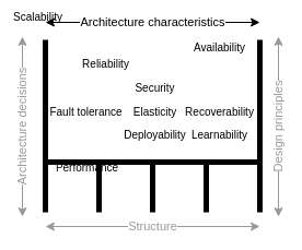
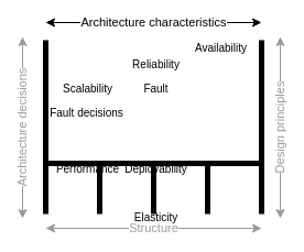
  <mxCell id="0" />
  <mxCell id="1" parent="0" />
  <mxCell id="2" value="" style="endArrow=none;html=1;rounded=0;strokeWidth=5;" edge="1" parent="1"><mxGeometry width="50" height="50" relative="1" as="geometry"><mxPoint x="41" y="194" as="sourcePoint" /><mxPoint x="41" y="36" as="targetPoint" /></mxGeometry></mxCell>
  <mxCell id="3" value="" style="endArrow=none;html=1;rounded=0;strokeWidth=5;" edge="1" parent="1"><mxGeometry width="50" height="50" relative="1" as="geometry"><mxPoint x="237" y="194" as="sourcePoint" /><mxPoint x="237" y="36" as="targetPoint" /></mxGeometry></mxCell>
  <mxCell id="4" value="" style="endArrow=none;html=1;rounded=0;strokeWidth=5;" edge="1" parent="1"><mxGeometry width="50" height="50" relative="1" as="geometry"><mxPoint x="42" y="148" as="sourcePoint" /><mxPoint x="238" y="148" as="targetPoint" /></mxGeometry></mxCell>
  <mxCell id="5" value="" style="endArrow=none;html=1;rounded=0;strokeWidth=5;" edge="1" parent="1"><mxGeometry width="50" height="50" relative="1" as="geometry"><mxPoint x="90" y="194" as="sourcePoint" /><mxPoint x="90" y="148" as="targetPoint" /></mxGeometry></mxCell>
  <mxCell id="6" value="" style="endArrow=none;html=1;rounded=0;strokeWidth=5;" edge="1" parent="1"><mxGeometry width="50" height="50" relative="1" as="geometry"><mxPoint x="139" y="194" as="sourcePoint" /><mxPoint x="139" y="150" as="targetPoint" /></mxGeometry></mxCell>
  <mxCell id="7" value="" style="endArrow=none;html=1;rounded=0;strokeWidth=5;" edge="1" parent="1"><mxGeometry width="50" height="50" relative="1" as="geometry"><mxPoint x="188" y="194" as="sourcePoint" /><mxPoint x="188" y="149" as="targetPoint" /></mxGeometry></mxCell>
  <mxCell id="8" value="Architecture characteristics" style="endArrow=classic;startArrow=classic;html=1;rounded=0;strokeWidth=1;" edge="1" parent="1"><mxGeometry width="50" height="50" relative="1" as="geometry"><mxPoint x="41" y="20" as="sourcePoint" /><mxPoint x="237" y="20" as="targetPoint" /></mxGeometry></mxCell>
  <mxCell id="9" value="&lt;font color=&quot;#999999&quot;&gt;Structure&lt;/font&gt;" style="endArrow=classic;startArrow=classic;html=1;rounded=0;strokeWidth=1;strokeColor=#999999;" edge="1" parent="1"><mxGeometry width="50" height="50" relative="1" as="geometry"><mxPoint x="41" y="207" as="sourcePoint" /><mxPoint x="237" y="207" as="targetPoint" /></mxGeometry></mxCell>
  <mxCell id="10" value="&lt;font color=&quot;#999999&quot;&gt;Architecture decisions&lt;br&gt;&lt;/font&gt;" style="endArrow=classic;startArrow=classic;html=1;rounded=0;strokeWidth=1;strokeColor=#999999;horizontal=0;" edge="1" parent="1"><mxGeometry width="50" height="50" relative="1" as="geometry"><mxPoint x="20" y="33" as="sourcePoint" /><mxPoint x="20" y="198" as="targetPoint" /></mxGeometry></mxCell>
  <mxCell id="11" value="&lt;font color=&quot;#999999&quot;&gt;Design principles&lt;br&gt;&lt;/font&gt;" style="endArrow=classic;startArrow=classic;html=1;rounded=0;strokeWidth=1;strokeColor=#999999;horizontal=0;" edge="1" parent="1"><mxGeometry width="50" height="50" relative="1" as="geometry"><mxPoint x="254" y="33" as="sourcePoint" /><mxPoint x="254" y="198" as="targetPoint" /></mxGeometry></mxCell>
  <mxCell id="12" value="&lt;font color=&quot;#000000&quot; style=&quot;font-size: 10px&quot;&gt;Availability&lt;br&gt;&lt;/font&gt;" style="text;html=1;strokeColor=none;fillColor=none;align=center;verticalAlign=middle;whiteSpace=wrap;rounded=0;fontColor=#999999;" vertex="1" parent="1"><mxGeometry x="178" y="35" width="45" height="15" as="geometry" /></mxCell>
- <mxCell id="13" value="&lt;font color=&quot;#000000&quot; style=&quot;font-size: 10px&quot;&gt;Reliability&lt;/font&gt;" style="text;html=1;strokeColor=none;fillColor=none;align=center;verticalAlign=middle;whiteSpace=wrap;rounded=0;fontColor=#999999;" vertex="1" parent="1"><mxGeometry x="73.5" y="50" width="45" height="15" as="geometry" /></mxCell>
- <mxCell id="14" value="&lt;font color=&quot;#000000&quot; style=&quot;font-size: 10px&quot;&gt;Security&lt;/font&gt;" style="text;html=1;strokeColor=none;fillColor=none;align=center;verticalAlign=middle;whiteSpace=wrap;rounded=0;fontColor=#999999;" vertex="1" parent="1"><mxGeometry x="118.5" y="72" width="45" height="15" as="geometry" /></mxCell>
- <mxCell id="15" value="&lt;font color=&quot;#000000&quot; style=&quot;font-size: 10px&quot;&gt;Scalability&lt;/font&gt;" style="text;html=1;strokeColor=none;fillColor=none;align=center;verticalAlign=middle;whiteSpace=wrap;rounded=0;fontColor=#999999;" vertex="1" parent="1"><mxGeometry x="11.5" y="7" width="45" height="15" as="geometry" /></mxCell>
- <mxCell id="16" value="&lt;font color=&quot;#000000&quot; style=&quot;font-size: 10px&quot;&gt;Recoverability&lt;br&gt;&lt;/font&gt;" style="text;html=1;strokeColor=none;fillColor=none;align=center;verticalAlign=middle;whiteSpace=wrap;rounded=0;fontColor=#999999;" vertex="1" parent="1"><mxGeometry x="178" y="94" width="45" height="15" as="geometry" /></mxCell>
- <mxCell id="17" value="&lt;font color=&quot;#000000&quot; style=&quot;font-size: 10px&quot;&gt;Elasticity&lt;/font&gt;" style="text;html=1;strokeColor=none;fillColor=none;align=center;verticalAlign=middle;whiteSpace=wrap;rounded=0;fontColor=#999999;" vertex="1" parent="1"><mxGeometry x="118.5" y="94" width="45" height="15" as="geometry" /></mxCell>
- <mxCell id="18" value="&lt;font color=&quot;#000000&quot; style=&quot;font-size: 10px&quot;&gt;Fault tolerance&lt;/font&gt;" style="text;html=1;strokeColor=none;fillColor=none;align=center;verticalAlign=middle;whiteSpace=wrap;rounded=0;fontColor=#999999;" vertex="1" parent="1"><mxGeometry x="42" y="94" width="72.5" height="15" as="geometry" /></mxCell>
- <mxCell id="19" value="&lt;font color=&quot;#000000&quot; style=&quot;font-size: 10px&quot;&gt;Learnability&lt;br&gt;&lt;/font&gt;" style="text;html=1;strokeColor=none;fillColor=none;align=center;verticalAlign=middle;whiteSpace=wrap;rounded=0;fontColor=#999999;" vertex="1" parent="1"><mxGeometry x="178" y="115" width="45" height="15" as="geometry" /></mxCell>
- <mxCell id="20" value="&lt;font color=&quot;#000000&quot; style=&quot;font-size: 10px&quot;&gt;Deployability&lt;/font&gt;" style="text;html=1;strokeColor=none;fillColor=none;align=center;verticalAlign=middle;whiteSpace=wrap;rounded=0;fontColor=#999999;" vertex="1" parent="1"><mxGeometry x="118.5" y="115" width="45" height="15" as="geometry" /></mxCell>
+ <mxCell id="13" value="&lt;font color=&quot;#000000&quot; style=&quot;font-size: 10px&quot;&gt;Reliability&lt;/font&gt;" style="text;html=1;strokeColor=none;fillColor=none;align=center;verticalAlign=middle;whiteSpace=wrap;rounded=0;fontColor=#999999;" vertex="1" parent="1"><mxGeometry x="118.5" y="50" width="45" height="15" as="geometry" /></mxCell>
+ <mxCell id="14" value="&lt;font color=&quot;#000000&quot; style=&quot;font-size: 10px&quot;&gt;Fault&lt;/font&gt;" style="text;html=1;strokeColor=none;fillColor=none;align=center;verticalAlign=middle;whiteSpace=wrap;rounded=0;fontColor=#999999;" vertex="1" parent="1"><mxGeometry x="118.5" y="72" width="45" height="15" as="geometry" /></mxCell>
+ <mxCell id="15" value="&lt;font color=&quot;#000000&quot; style=&quot;font-size: 10px&quot;&gt;Scalability&lt;/font&gt;" style="text;html=1;strokeColor=none;fillColor=none;align=center;verticalAlign=middle;whiteSpace=wrap;rounded=0;fontColor=#999999;" vertex="1" parent="1"><mxGeometry x="56.5" y="72" width="45" height="15" as="geometry" /></mxCell>
+ <mxCell id="17" value="&lt;font color=&quot;#000000&quot; style=&quot;font-size: 10px&quot;&gt;Elasticity&lt;/font&gt;" style="text;html=1;strokeColor=none;fillColor=none;align=center;verticalAlign=middle;whiteSpace=wrap;rounded=0;fontColor=#999999;" vertex="1" parent="1"><mxGeometry x="118.5" y="189" width="45" height="15" as="geometry" /></mxCell>
+ <mxCell id="18" value="&lt;font color=&quot;#000000&quot; style=&quot;font-size: 10px&quot;&gt;Fault decisions&lt;/font&gt;" style="text;html=1;strokeColor=none;fillColor=none;align=center;verticalAlign=middle;whiteSpace=wrap;rounded=0;fontColor=#999999;" vertex="1" parent="1"><mxGeometry x="42" y="94" width="72.5" height="15" as="geometry" /></mxCell>
+ <mxCell id="20" value="&lt;font color=&quot;#000000&quot; style=&quot;font-size: 10px&quot;&gt;Deployability&lt;/font&gt;" style="text;html=1;strokeColor=none;fillColor=none;align=center;verticalAlign=middle;whiteSpace=wrap;rounded=0;fontColor=#999999;" vertex="1" parent="1"><mxGeometry x="118.5" y="145" width="45" height="15" as="geometry" /></mxCell>
  <mxCell id="21" value="&lt;font color=&quot;#000000&quot; style=&quot;font-size: 10px&quot;&gt;Performance&lt;/font&gt;" style="text;html=1;strokeColor=none;fillColor=none;align=center;verticalAlign=middle;whiteSpace=wrap;rounded=0;fontColor=#999999;" vertex="1" parent="1"><mxGeometry x="56.5" y="145" width="45" height="15" as="geometry" /></mxCell>
